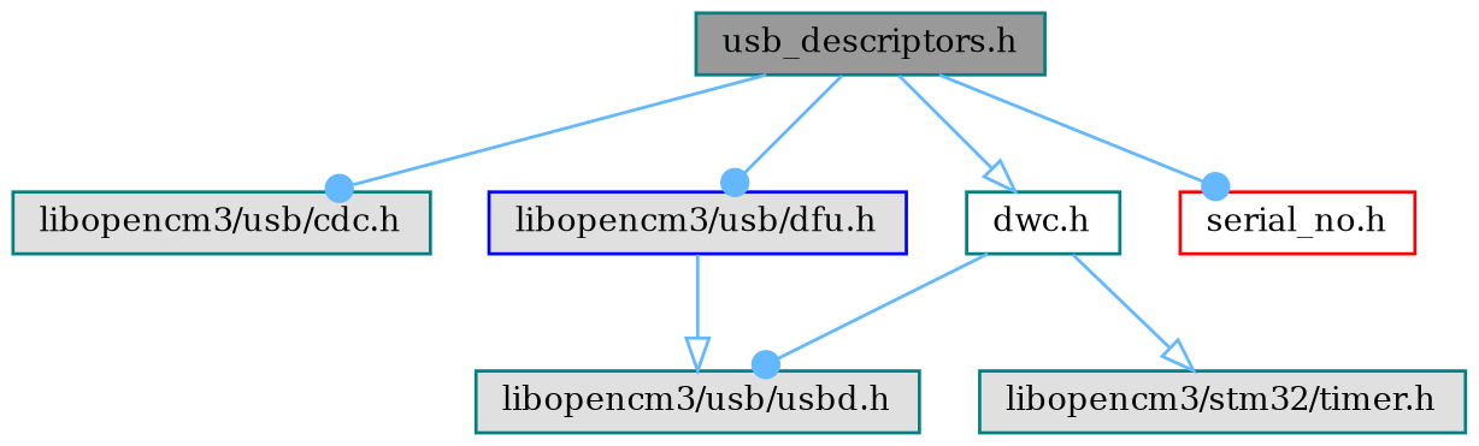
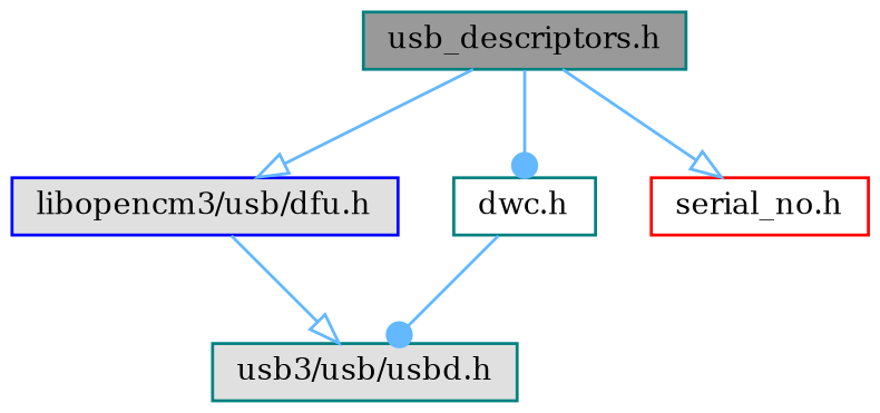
  digraph {
    fontname="DejaVu Serif"
    node [color=teal fillcolor="#E0E0E0" fontname="DejaVu Serif" fontsize=10 shape=box style=filled]
    edge [arrowhead=onormal color=steelblue1 fontname="DejaVu Serif" fontsize=10 labelfontname=Helvetica labelfontsize=10 style=solid]
    n1 [fillcolor=grey60 fontcolor=black height=0.2 label="usb_descriptors.h" width=0.4]
-   n2 [height=0.2 label="libopencm3/usb/cdc.h" width=0.4]
    n3 [color=blue height=0.2 label="libopencm3/usb/dfu.h" width=0.4]
    n4 [fillcolor=white height=0.2 label="dwc.h" width=0.4]
    n5 [color=red fillcolor=white height=0.2 label="serial_no.h" width=0.4]
-   n6 [height=0.2 label="libopencm3/usb/usbd.h" width=0.4]
-   n7 [height=0.2 label="libopencm3/stm32/timer.h" width=0.4]
-   n1 -> n2 [arrowhead=dot]
-   n1 -> n3 [arrowhead=dot]
-   n1 -> n4
-   n1 -> n5 [arrowhead=dot]
+   n6 [height=0.2 label="usb3/usb/usbd.h" width=0.4]
+   n1 -> n3
+   n1 -> n4 [arrowhead=dot]
+   n1 -> n5
    n3 -> n6
    n4 -> n6 [arrowhead=dot]
-   n4 -> n7
  }
